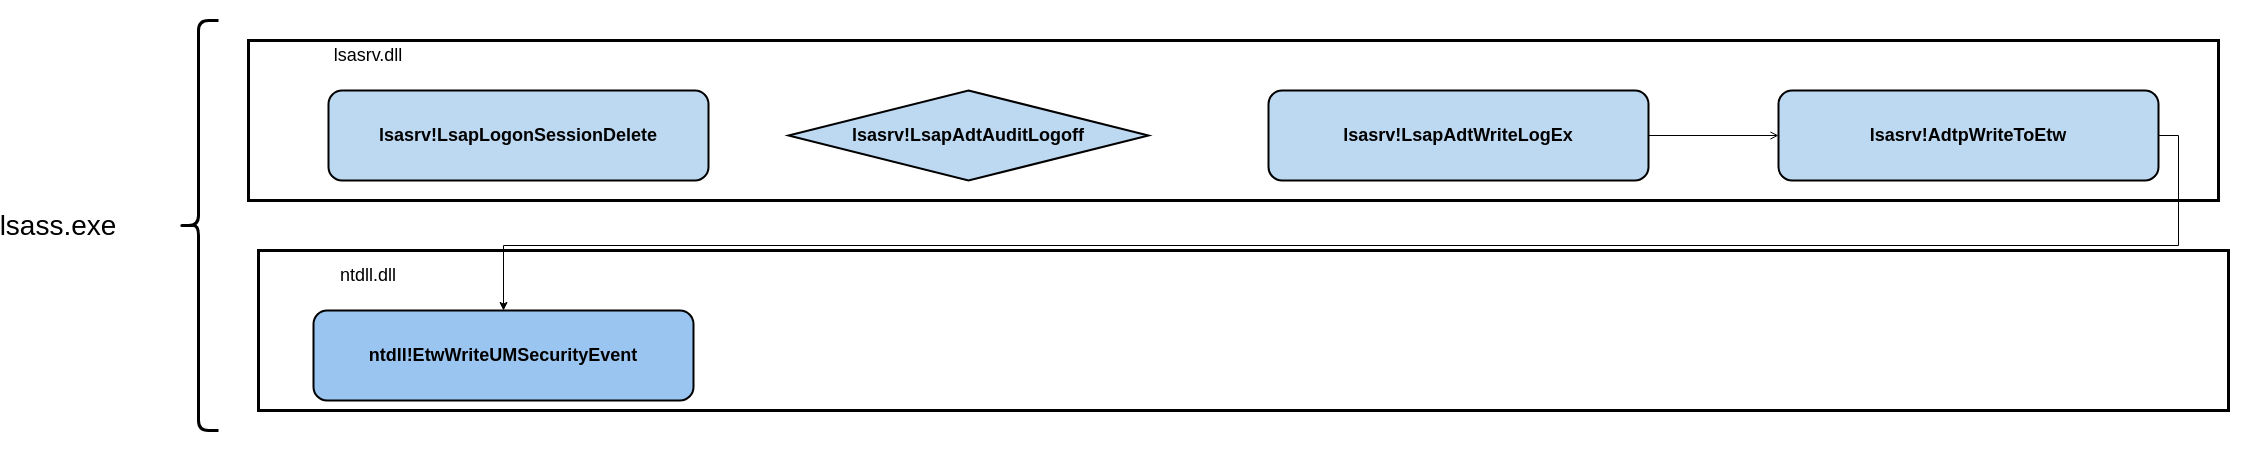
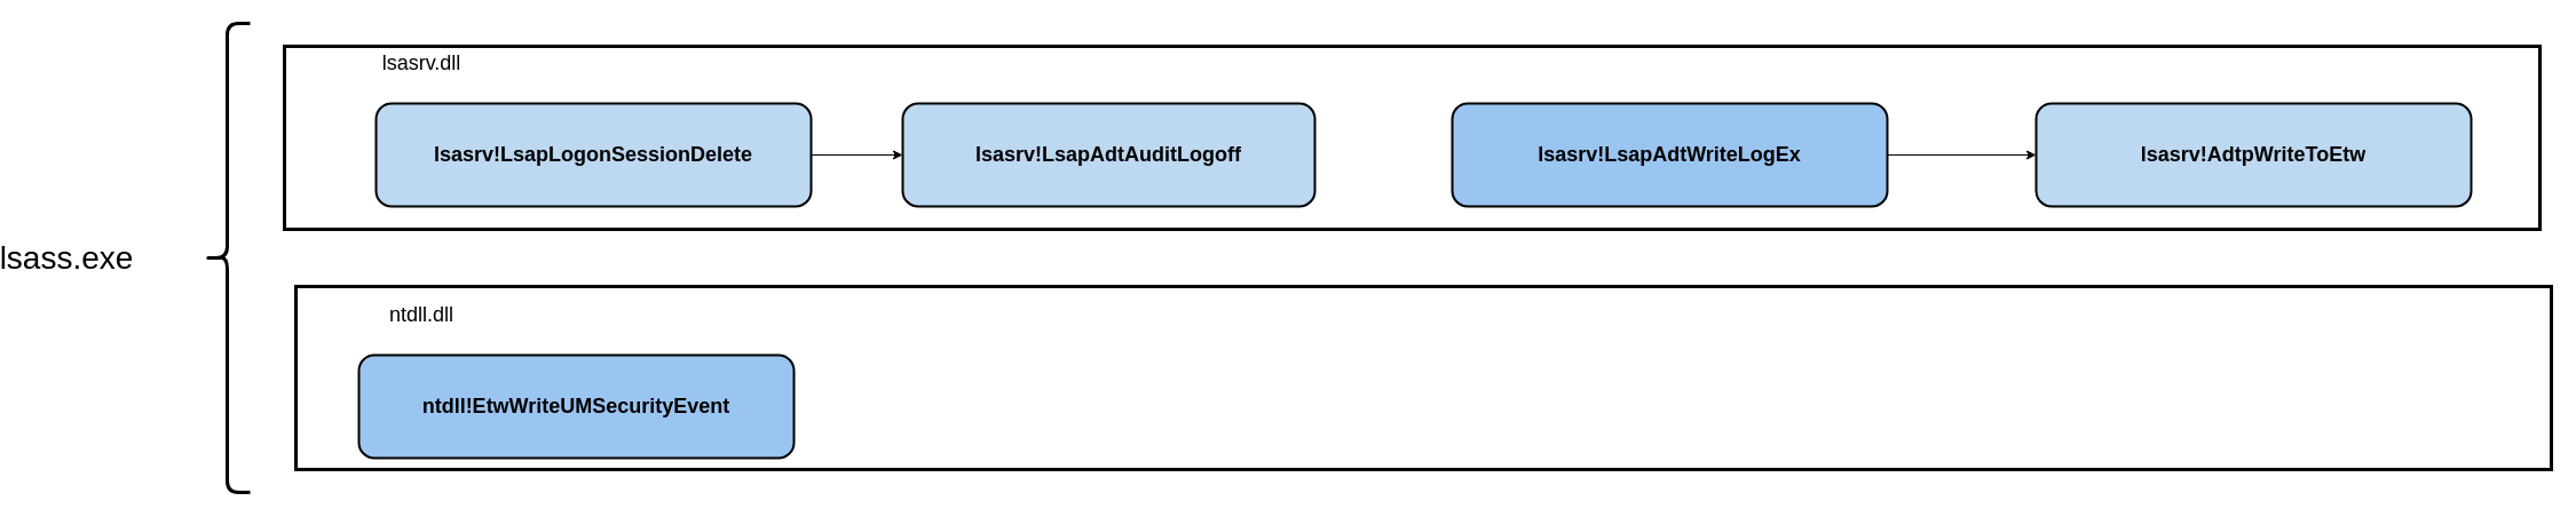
  <mxCell id="0" />
  <mxCell id="1" parent="0" />
  <mxCell id="2" value="" style="rounded=0;whiteSpace=wrap;html=1;fontSize=20;strokeWidth=3;" vertex="1" parent="1"><mxGeometry x="250" y="250" width="1970" height="160" as="geometry" /></mxCell>
  <mxCell id="3" value="&lt;span style=&quot;font-size: 28px;&quot;&gt;lsass.exe&lt;/span&gt;" style="text;html=1;strokeColor=none;fillColor=none;align=center;verticalAlign=middle;whiteSpace=wrap;rounded=0;" vertex="1" parent="1"><mxGeometry x="20" y="210" width="60" height="30" as="geometry" /></mxCell>
  <mxCell id="4" value="" style="shape=curlyBracket;whiteSpace=wrap;html=1;rounded=1;fontSize=20;strokeWidth=3;" vertex="1" parent="1"><mxGeometry x="170" y="20" width="40" height="410" as="geometry" /></mxCell>
  <mxCell id="5" value="" style="rounded=0;whiteSpace=wrap;html=1;fontSize=20;strokeWidth=3;" vertex="1" parent="1"><mxGeometry x="240" y="40" width="1970" height="160" as="geometry" /></mxCell>
  <mxCell id="6" value="&lt;font style=&quot;font-size: 18px;&quot;&gt;lsasrv.dll&lt;/font&gt;" style="text;html=1;strokeColor=none;fillColor=none;align=center;verticalAlign=middle;whiteSpace=wrap;rounded=0;" vertex="1" parent="1"><mxGeometry x="330" y="40" width="60" height="30" as="geometry" /></mxCell>
  <mxCell id="7" style="edgeStyle=orthogonalEdgeStyle;rounded=0;orthogonalLoop=1;jettySize=auto;html=1;exitX=0.5;exitY=1;exitDx=0;exitDy=0;startArrow=none;" edge="1" parent="1" source="2" target="2"><mxGeometry relative="1" as="geometry" /></mxCell>
  <mxCell id="8" value="&lt;b&gt;lsasrv!AdtpWriteToEtw&lt;/b&gt;" style="rounded=1;whiteSpace=wrap;html=1;fontSize=18;strokeWidth=2;fillColor=#BDD8F1;" vertex="1" parent="1"><mxGeometry x="1770" y="90" width="380" height="90" as="geometry" /></mxCell>
- <mxCell id="9" style="edgeStyle=orthogonalEdgeStyle;rounded=0;orthogonalLoop=1;jettySize=auto;html=1;entryX=0;entryY=0.5;entryDx=0;entryDy=0;endArrow=open;" edge="1" parent="1" source="10" target="8"><mxGeometry relative="1" as="geometry" /></mxCell>
- <mxCell id="10" value="&lt;b&gt;lsasrv!LsapAdtWriteLogEx&lt;/b&gt;" style="rounded=1;whiteSpace=wrap;html=1;fontSize=18;strokeWidth=2;fillColor=#BDD8F1;" vertex="1" parent="1"><mxGeometry x="1260" y="90" width="380" height="90" as="geometry" /></mxCell>
+ <mxCell id="9" style="edgeStyle=orthogonalEdgeStyle;rounded=0;orthogonalLoop=1;jettySize=auto;html=1;entryX=0;entryY=0.5;entryDx=0;entryDy=0;" edge="1" parent="1" source="10" target="8"><mxGeometry relative="1" as="geometry" /></mxCell>
+ <mxCell id="10" value="&lt;b&gt;lsasrv!LsapAdtWriteLogEx&lt;/b&gt;" style="rounded=1;whiteSpace=wrap;html=1;fontSize=18;strokeWidth=2;fillColor=#9bc5f1;" vertex="1" parent="1"><mxGeometry x="1260" y="90" width="380" height="90" as="geometry" /></mxCell>
+ <mxCell id="11" style="edgeStyle=orthogonalEdgeStyle;rounded=0;orthogonalLoop=1;jettySize=auto;html=1;entryX=0;entryY=0.5;entryDx=0;entryDy=0;" edge="1" parent="1" source="12" target="16"><mxGeometry relative="1" as="geometry" /></mxCell>
  <mxCell id="12" value="&lt;b&gt;lsasrv!LsapLogonSessionDelete&lt;/b&gt;" style="rounded=1;whiteSpace=wrap;html=1;fontSize=18;strokeWidth=2;fillColor=#BDD8F1;" vertex="1" parent="1"><mxGeometry x="320" y="90" width="380" height="90" as="geometry" /></mxCell>
  <mxCell id="13" value="&lt;font style=&quot;font-size: 18px;&quot;&gt;ntdll.dll&lt;/font&gt;" style="text;html=1;strokeColor=none;fillColor=none;align=center;verticalAlign=middle;whiteSpace=wrap;rounded=0;" vertex="1" parent="1"><mxGeometry x="330" y="260" width="60" height="30" as="geometry" /></mxCell>
- <mxCell id="14" style="edgeStyle=orthogonalEdgeStyle;rounded=0;orthogonalLoop=1;jettySize=auto;html=1;entryX=0.5;entryY=0;entryDx=0;entryDy=0;exitX=1;exitY=0.5;exitDx=0;exitDy=0;" edge="1" parent="1" source="8" target="15"><mxGeometry relative="1" as="geometry"><mxPoint x="2280" y="170" as="sourcePoint" /></mxGeometry></mxCell>
  <mxCell id="15" value="&lt;b&gt;ntdll!EtwWriteUMSecurityEvent&lt;/b&gt;" style="rounded=1;whiteSpace=wrap;html=1;fontSize=18;strokeWidth=2;fillColor=#9BC5F1;" vertex="1" parent="1"><mxGeometry x="305" y="310" width="380" height="90" as="geometry" /></mxCell>
- <mxCell id="16" value="&lt;b&gt;lsasrv!LsapAdtAuditLogoff&lt;/b&gt;" style="rhombus;whiteSpace=wrap;html=1;fontSize=18;strokeWidth=2;fillColor=#BDD8F1;" vertex="1" parent="1"><mxGeometry x="780" y="90" width="360" height="90" as="geometry" /></mxCell>
+ <mxCell id="16" value="&lt;b&gt;lsasrv!LsapAdtAuditLogoff&lt;/b&gt;" style="rounded=1;whiteSpace=wrap;html=1;fontSize=18;strokeWidth=2;fillColor=#BDD8F1;" vertex="1" parent="1"><mxGeometry x="780" y="90" width="360" height="90" as="geometry" /></mxCell>
